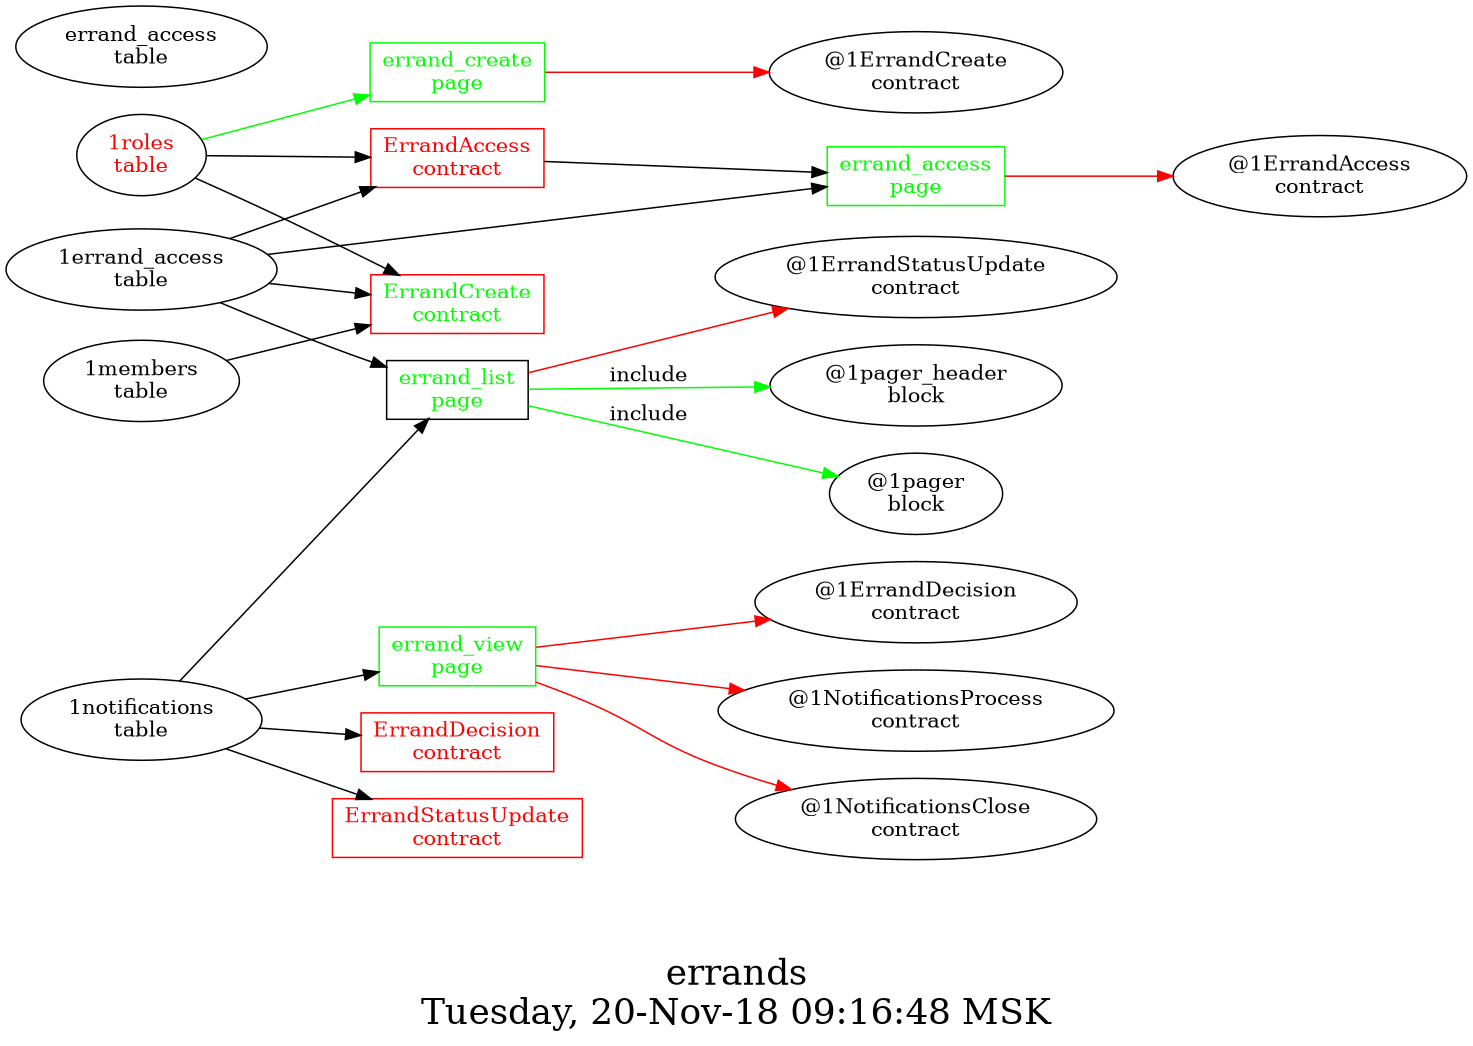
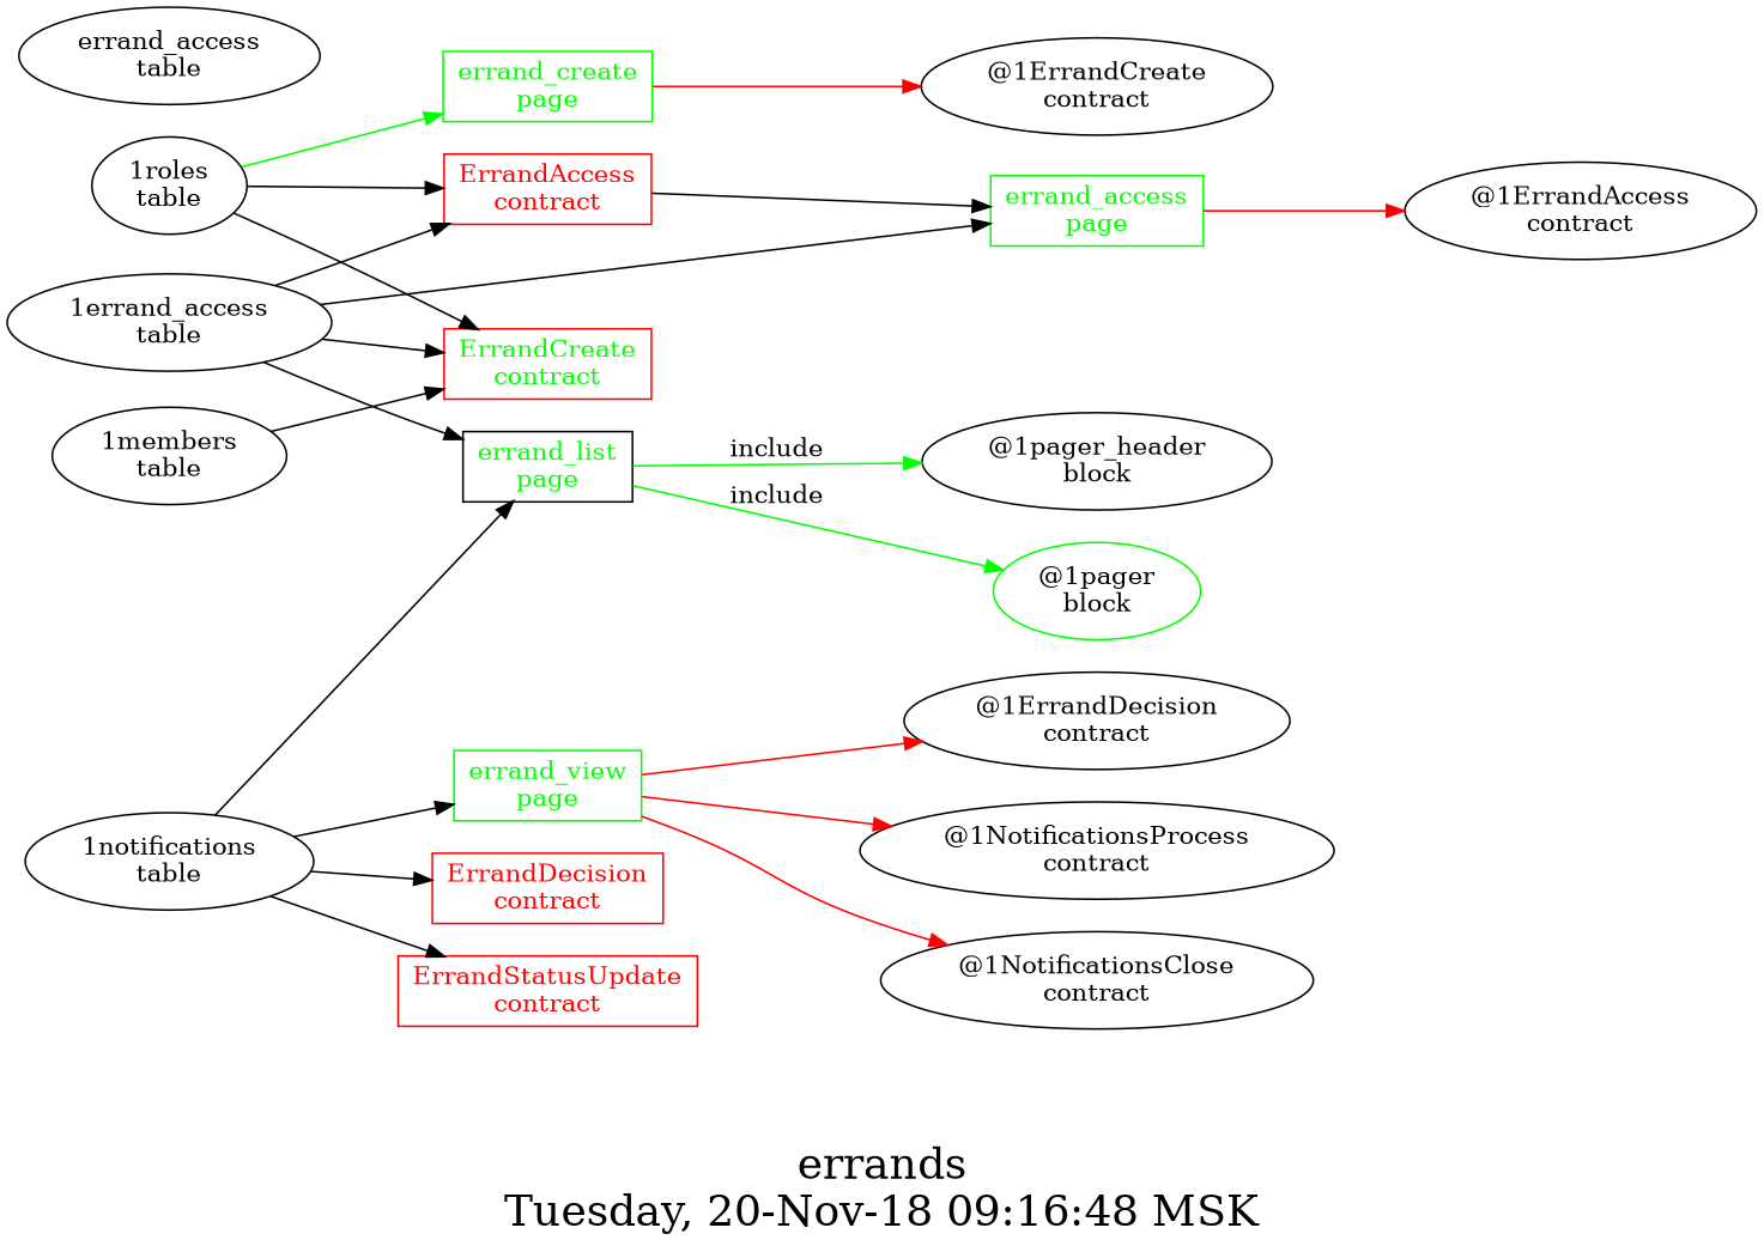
  digraph {
    fontsize=24
    label="errands\nTuesday, 20-Nov-18 09:16:48 MSK"
    nojustify=true
    ordering=out
    rankdir=LR
    "errand_access\npage" [color=green fontcolor=green group=pages shape=record]
    "@1ErrandAccess\ncontract"
    "errand_create\npage" [color=green fontcolor=green group=pages shape=record]
-   "1roles\ntable" [fontcolor=red]
+   "1roles\ntable"
    "ErrandAccess\ncontract" [color=red fontcolor=red group=contracts shape=record]
    "ErrandCreate\ncontract" [color=red fontcolor=green group=contracts shape=record]
    "@1ErrandCreate\ncontract"
    "1errand_access\ntable"
    "errand_list\npage" [color=black fontcolor=green group=pages shape=record]
-   "@1ErrandStatusUpdate\ncontract"
    "@1pager_header\nblock"
-   "@1pager\nblock"
+   "@1pager\nblock" [color=green]
    "1notifications\ntable"
    "errand_view\npage" [color=green fontcolor=green group=pages shape=record]
    "ErrandDecision\ncontract" [color=red fontcolor=red group=contracts shape=record]
    "ErrandStatusUpdate\ncontract" [color=red fontcolor=red group=contracts shape=record]
    "@1ErrandDecision\ncontract"
    "@1NotificationsProcess\ncontract"
    "@1NotificationsClose\ncontract"
    "1members\ntable"
    "errand_access\ntable" [group=tables]
    "errand_access\npage" -> "@1ErrandAccess\ncontract" [color=red]
    "errand_create\npage" -> "@1ErrandCreate\ncontract" [color=red]
    "1roles\ntable" -> "errand_create\npage" [color=green]
    "1roles\ntable" -> "ErrandAccess\ncontract"
    "1roles\ntable" -> "ErrandCreate\ncontract"
    "ErrandAccess\ncontract" -> "errand_access\npage"
    "1errand_access\ntable" -> "errand_access\npage"
    "1errand_access\ntable" -> "ErrandAccess\ncontract"
    "1errand_access\ntable" -> "ErrandCreate\ncontract"
    "1errand_access\ntable" -> "errand_list\npage"
-   "errand_list\npage" -> "@1ErrandStatusUpdate\ncontract" [color=red]
    "errand_list\npage" -> "@1pager_header\nblock" [color=green label=include]
    "errand_list\npage" -> "@1pager\nblock" [color=green label=include]
    "1notifications\ntable" -> "errand_list\npage"
    "1notifications\ntable" -> "errand_view\npage"
    "1notifications\ntable" -> "ErrandDecision\ncontract"
    "1notifications\ntable" -> "ErrandStatusUpdate\ncontract"
    "errand_view\npage" -> "@1ErrandDecision\ncontract" [color=red]
    "errand_view\npage" -> "@1NotificationsProcess\ncontract" [color=red]
    "errand_view\npage" -> "@1NotificationsClose\ncontract" [color=red]
    "1members\ntable" -> "ErrandCreate\ncontract"
  }
